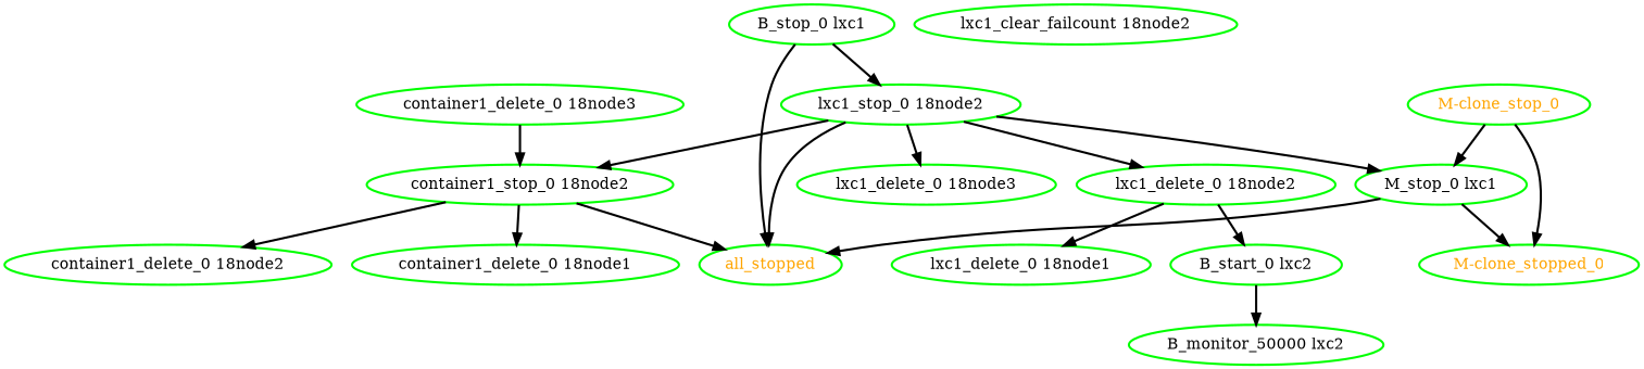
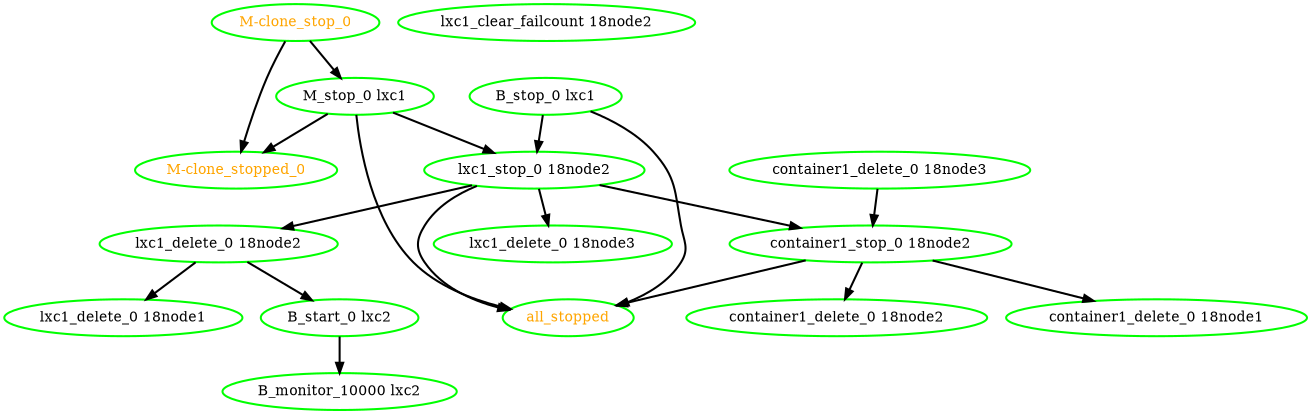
  digraph {
    node [color=green fontcolor=black style=bold]
    edge [style=bold]
    "B_start_0 lxc2"
-   "B_monitor_10000 lxc2" [label="B_monitor_50000 lxc2"]
+   "B_monitor_10000 lxc2"
    all_stopped [fontcolor=orange]
    "B_stop_0 lxc1"
    "lxc1_stop_0 18node2"
    "container1_stop_0 18node2"
    "lxc1_delete_0 18node2"
    "lxc1_delete_0 18node3"
    "container1_delete_0 18node1"
    "container1_delete_0 18node2"
    "lxc1_delete_0 18node1"
    "M-clone_stop_0" [fontcolor=orange]
    "M-clone_stopped_0" [fontcolor=orange]
    "M_stop_0 lxc1"
    "container1_delete_0 18node3"
    "lxc1_clear_failcount 18node2"
    "B_start_0 lxc2" -> "B_monitor_10000 lxc2"
    "B_stop_0 lxc1" -> all_stopped
    "B_stop_0 lxc1" -> "lxc1_stop_0 18node2"
    "lxc1_stop_0 18node2" -> all_stopped
    "lxc1_stop_0 18node2" -> "container1_stop_0 18node2"
    "lxc1_stop_0 18node2" -> "lxc1_delete_0 18node2"
    "lxc1_stop_0 18node2" -> "lxc1_delete_0 18node3"
    "container1_stop_0 18node2" -> all_stopped
    "container1_stop_0 18node2" -> "container1_delete_0 18node1"
    "container1_stop_0 18node2" -> "container1_delete_0 18node2"
    "lxc1_delete_0 18node2" -> "B_start_0 lxc2"
    "lxc1_delete_0 18node2" -> "lxc1_delete_0 18node1"
    "M-clone_stop_0" -> "M-clone_stopped_0"
    "M-clone_stop_0" -> "M_stop_0 lxc1"
    "M_stop_0 lxc1" -> all_stopped
-   "lxc1_stop_0 18node2" -> "M_stop_0 lxc1"
+   "M_stop_0 lxc1" -> "lxc1_stop_0 18node2"
    "M_stop_0 lxc1" -> "M-clone_stopped_0"
    "container1_delete_0 18node3" -> "container1_stop_0 18node2"
  }
